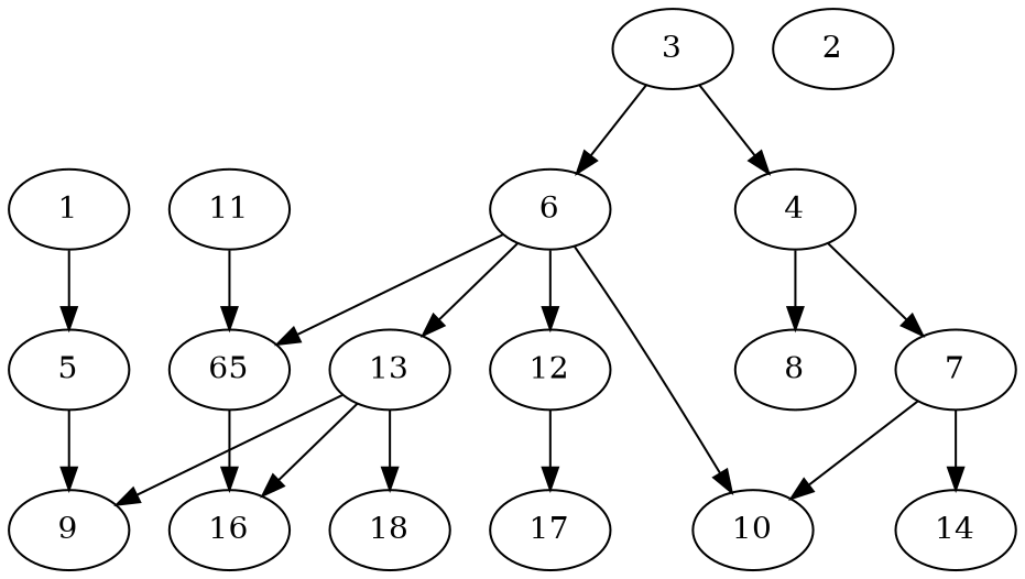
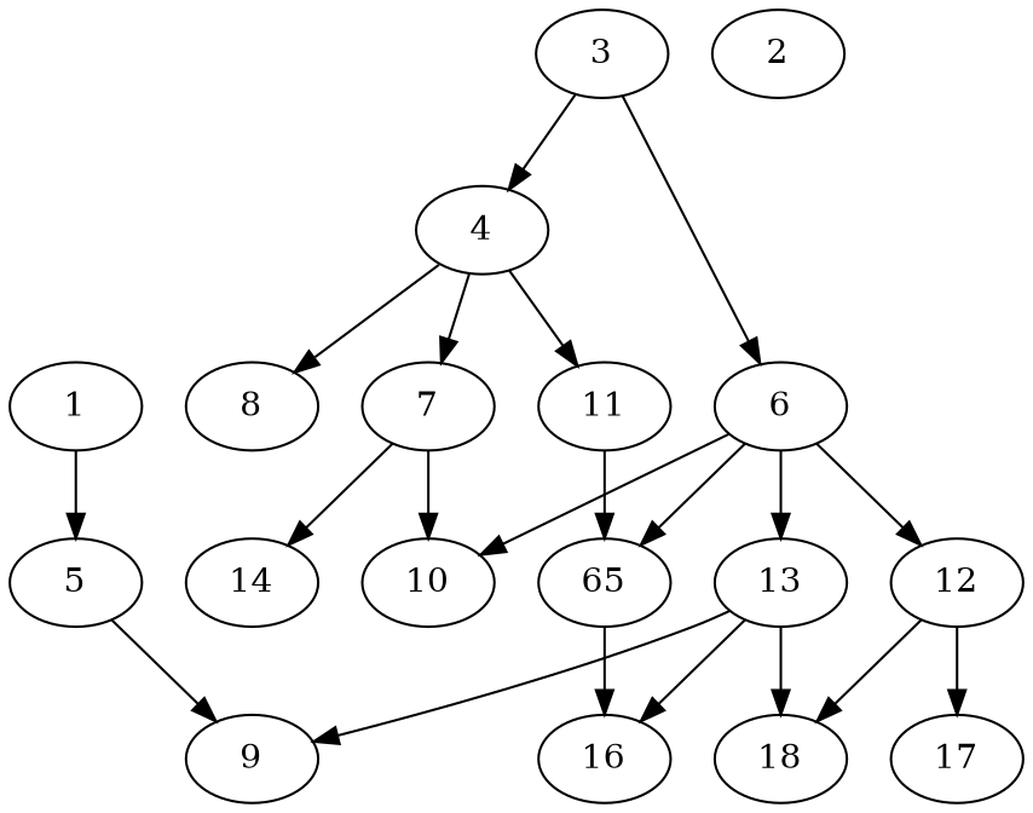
  digraph {
    1 [alpha=37.27]
    5 [alpha=48.82]
    9 [alpha=32.26]
    2 [alpha=24.32]
    3 [alpha=34.56]
    4 [alpha=38.63]
    6 [alpha=48.25]
    7 [alpha=41.04]
    8 [alpha=41.57]
    11 [alpha=41.43]
    10 [alpha=27.25]
    12 [alpha=27.89]
    13 [alpha=37.59]
    n14 [alpha=42.25 label=65]
    14 [alpha=35.20]
    17 [alpha=40.48]
    18 [alpha=22.22]
    16 [alpha=38.75]
    1 -> 5
    5 -> 9
    3 -> 4
    3 -> 6
    4 -> 7
    4 -> 8
+   4 -> 11
    6 -> 10
    6 -> 12
    6 -> 13
    6 -> n14
    7 -> 10
    7 -> 14
    11 -> n14
    12 -> 17
+   12 -> 18
    13 -> 9
    13 -> 18
    13 -> 16
    n14 -> 16
  }
